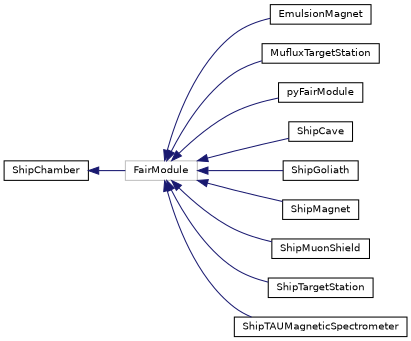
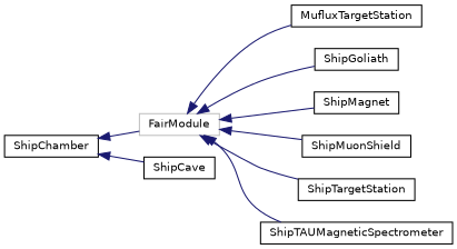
  digraph {
    rankdir=LR
    node [color=black fillcolor=white fontname=Helvetica fontsize=10 shape=record style=filled]
    edge [color=midnightblue dir=back fontname=Helvetica fontsize=10 labelfontname=Helvetica labelfontsize=10 style=solid]
    n1 [color=grey75 height=0.2 label=FairModule width=0.4]
-   n2 [height=0.2 label=EmulsionMagnet width=0.4]
    n3 [height=0.2 label=MufluxTargetStation width=0.4]
-   n4 [height=0.2 label=pyFairModule width=0.4]
    n5 [height=0.2 label=ShipCave width=0.4]
    n6 [height=0.2 label=ShipGoliath width=0.4]
    n7 [height=0.2 label=ShipMagnet width=0.4]
    n8 [height=0.2 label=ShipMuonShield width=0.4]
    n9 [height=0.2 label=ShipTargetStation width=0.4]
    n10 [height=0.2 label=ShipTAUMagneticSpectrometer width=0.4]
    n11 [height=0.2 label=ShipChamber width=0.4]
-   n1 -> n2
    n1 -> n3
-   n1 -> n4
-   n1 -> n5
+   n11 -> n5
    n1 -> n6
    n1 -> n7
    n1 -> n8
    n1 -> n9
    n1 -> n10
    n11 -> n1
  }
